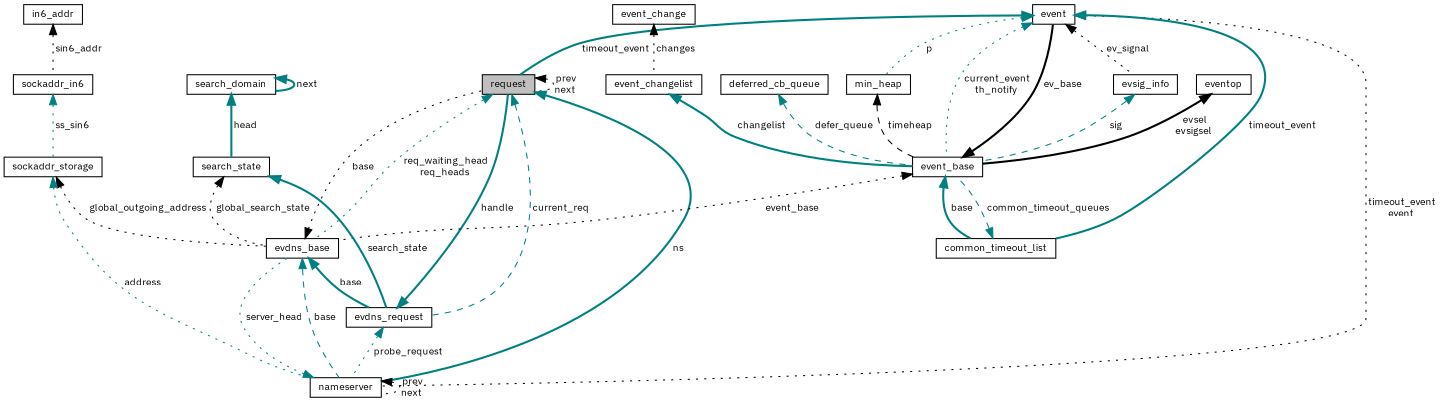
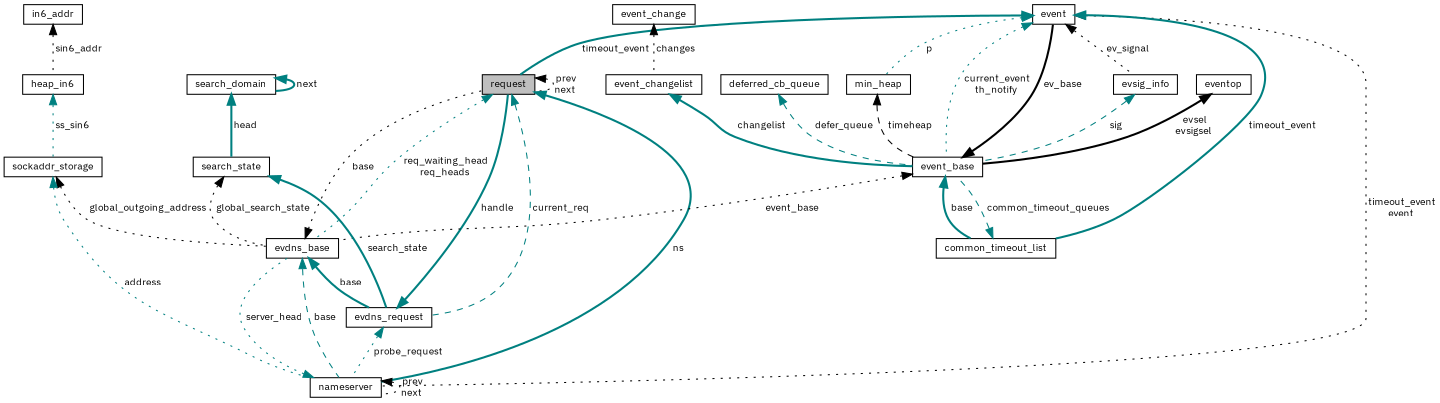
  digraph {
    fontname="IBM Plex Sans"
    rankdir=TB
    node [color=black fillcolor=white fontname="IBM Plex Sans" fontsize=10 shape=record style=filled]
    edge [color=teal dir=back fontname="IBM Plex Sans" fontsize=10 labelfontname=Helvetica labelfontsize=10 style=dotted]
    n1 [fillcolor=grey75 fontcolor=black height=0.2 label=request width=0.4]
    n2 [height=0.2 label=evdns_base width=0.4]
    n3 [height=0.2 label=evdns_request width=0.4]
    n4 [height=0.2 label=nameserver width=0.4]
    n5 [height=0.2 label=sockaddr_storage width=0.4]
-   n6 [height=0.2 label=sockaddr_in6 width=0.4]
+   n6 [height=0.2 label=heap_in6 width=0.4]
    n7 [height=0.2 label=in6_addr width=0.4]
    n8 [height=0.2 label=event width=0.4]
    n9 [height=0.2 label=event_base width=0.4]
    n10 [height=0.2 label=evsig_info width=0.4]
    n11 [height=0.2 label=min_heap width=0.4]
    n12 [height=0.2 label=common_timeout_list width=0.4]
    n13 [height=0.2 label=eventop width=0.4]
    n14 [height=0.2 label=deferred_cb_queue width=0.4]
    n15 [height=0.2 label=event_changelist width=0.4]
    n16 [height=0.2 label=event_change width=0.4]
    n17 [height=0.2 label=search_state width=0.4]
    n18 [height=0.2 label=search_domain width=0.4]
    n1 -> n1 [color=black label=" prev\nnext"]
    n1 -> n2 [label=" req_waiting_head\nreq_heads"]
    n1 -> n3 [label=" current_req" style=dashed]
    n1 -> n4 [label=" ns" style=bold]
    n2 -> n1 [color=black label=" base"]
    n2 -> n3 [label=" base" style=bold]
    n2 -> n4 [label=" base" style=dashed]
    n3 -> n1 [label=" handle" style=bold]
    n3 -> n4 [label=" probe_request"]
    n4 -> n2 [label=" server_head"]
    n4 -> n4 [color=black label=" prev\nnext"]
    n5 -> n2 [color=black label=" global_outgoing_address"]
    n5 -> n4 [label=" address"]
    n6 -> n5 [label=" ss_sin6"]
    n7 -> n6 [color=black label=" sin6_addr"]
    n8 -> n1 [label=" timeout_event" style=bold]
    n8 -> n4 [color=black label=" timeout_event\nevent"]
    n8 -> n9 [label=" current_event\nth_notify"]
    n8 -> n10 [color=black label=" ev_signal"]
    n8 -> n11 [label=" p"]
    n8 -> n12 [label=" timeout_event" style=bold]
    n9 -> n2 [color=black label=" event_base"]
    n9 -> n8 [color=black label=" ev_base" style=bold]
    n9 -> n12 [label=" base" style=bold]
    n10 -> n9 [label=" sig" style=dashed]
    n11 -> n9 [color=black label=" timeheap" style=dashed]
    n12 -> n9 [label=" common_timeout_queues" style=dashed]
    n13 -> n9 [color=black label=" evsel\nevsigsel" style=bold]
    n14 -> n9 [label=" defer_queue" style=dashed]
    n15 -> n9 [label=" changelist" style=bold]
    n16 -> n15 [color=black label=" changes"]
    n17 -> n2 [color=black label=" global_search_state"]
    n17 -> n3 [label=" search_state" style=bold]
    n18 -> n17 [label=" head" style=bold]
    n18 -> n18 [label=" next" style=bold]
  }
